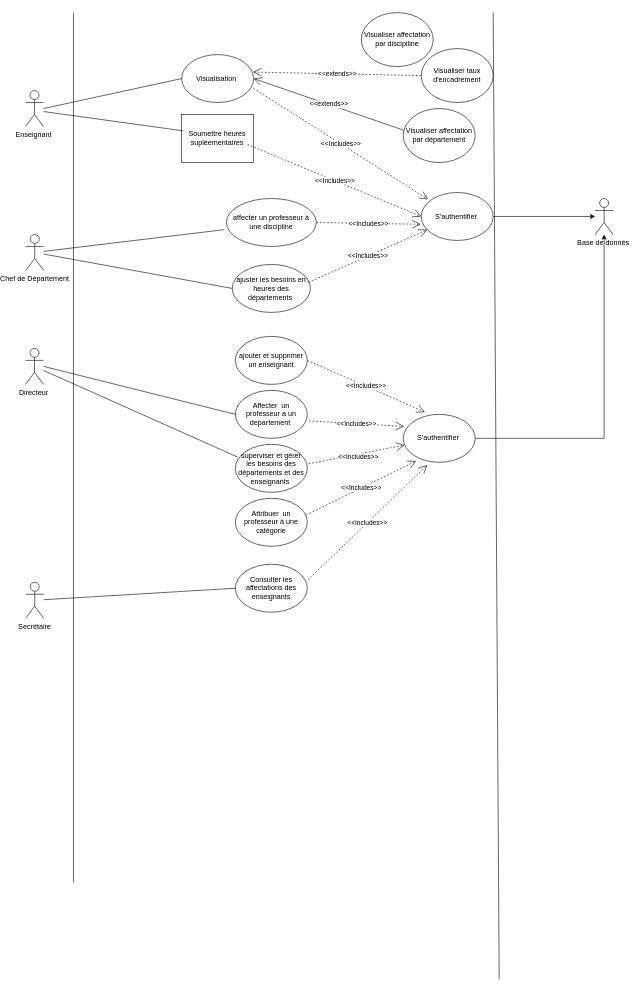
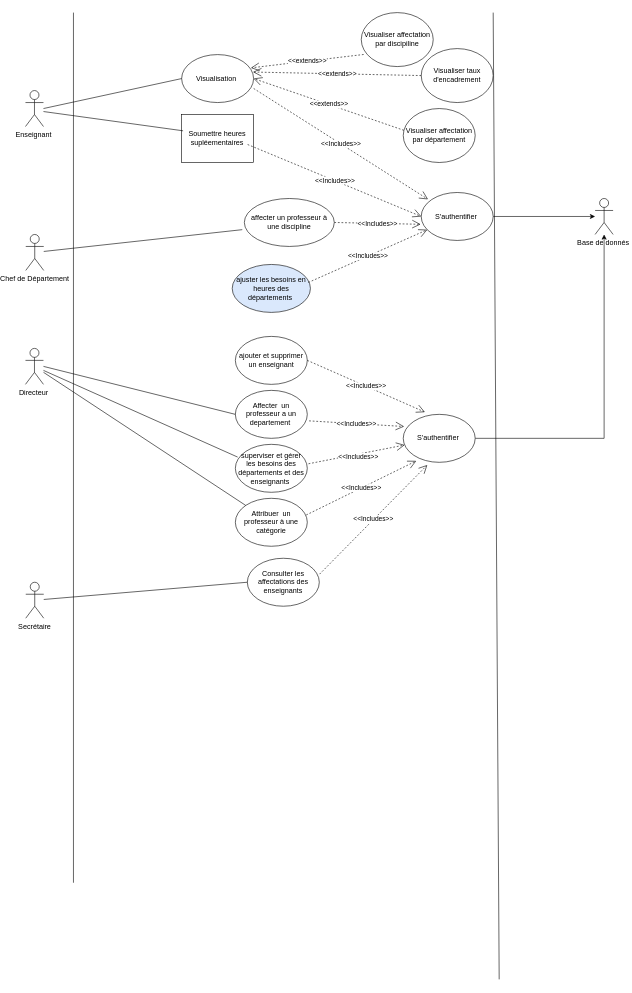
  <mxCell id="0" />
  <mxCell id="1" parent="0" />
  <mxCell id="2" value="" style="endArrow=none;html=1;rounded=0;" parent="1" edge="1"><mxGeometry width="50" height="50" relative="1" as="geometry"><mxPoint x="100" y="1471.143" as="sourcePoint" /><mxPoint x="100" as="targetPoint" y="20" /></mxGeometry></mxCell>
  <mxCell id="3" value="" style="endArrow=none;html=1;rounded=0;" parent="1" edge="1"><mxGeometry width="50" height="50" relative="1" as="geometry"><mxPoint x="810" y="1632.286" as="sourcePoint" /><mxPoint x="800" as="targetPoint" y="20" /></mxGeometry></mxCell>
  <mxCell id="4" style="edgeStyle=orthogonalEdgeStyle;rounded=0;orthogonalLoop=1;jettySize=auto;html=1;" parent="1" source="5" target="14" edge="1"><mxGeometry relative="1" as="geometry" /></mxCell>
  <mxCell id="5" value="S'authentifier&amp;nbsp;" style="ellipse;whiteSpace=wrap;html=1;" parent="1" vertex="1"><mxGeometry x="680" y="320" width="120" height="80" as="geometry" /></mxCell>
  <mxCell id="6" value="Enseignant&amp;nbsp;" style="shape=umlActor;verticalLabelPosition=bottom;verticalAlign=top;html=1;outlineConnect=0;" parent="1" vertex="1"><mxGeometry x="20" y="150" width="30" height="60" as="geometry" /></mxCell>
  <mxCell id="7" value="Visualisation&amp;nbsp;" style="ellipse;whiteSpace=wrap;html=1;" parent="1" vertex="1"><mxGeometry x="280.44" y="90" width="120" height="80" as="geometry" /></mxCell>
  <mxCell id="8" value="" style="endArrow=none;html=1;rounded=0;entryX=0;entryY=0.5;entryDx=0;entryDy=0;" parent="1" target="7" edge="1"><mxGeometry width="50" height="50" relative="1" as="geometry"><mxPoint x="50" y="180" as="sourcePoint" /><mxPoint x="110" as="targetPoint" y="20" /><Array as="points" /></mxGeometry></mxCell>
  <mxCell id="9" value="&amp;lt;&amp;lt;Includes&amp;gt;&amp;gt;" style="endArrow=open;endSize=12;dashed=1;html=1;rounded=0;exitX=1.001;exitY=0.707;exitDx=0;exitDy=0;entryX=0.094;entryY=0.142;entryDx=0;entryDy=0;entryPerimeter=0;exitPerimeter=0;" parent="1" source="7" target="5" edge="1"><mxGeometry width="160" relative="1" as="geometry"><mxPoint x="452.5" y="120" as="sourcePoint" /><mxPoint x="590" y="130" as="targetPoint" /></mxGeometry></mxCell>
  <mxCell id="10" value="Chef de Département&lt;span id=&quot;docs-internal-guid-e1a35a49-7fff-e4c9-f6c8-0cb6b86457b7&quot;&gt;&lt;/span&gt;" style="shape=umlActor;verticalLabelPosition=bottom;verticalAlign=top;html=1;outlineConnect=0;" parent="1" vertex="1"><mxGeometry x="20.44" y="390" width="30" height="60" as="geometry" /></mxCell>
- <mxCell id="11" value="ajuster les besoins en heures des départements&amp;nbsp;" style="ellipse;whiteSpace=wrap;html=1;" parent="1" vertex="1"><mxGeometry x="364.78" y="440" width="130.44" height="80" as="geometry" /></mxCell>
- <mxCell id="12" value="" style="endArrow=none;html=1;rounded=0;entryX=0;entryY=0.5;entryDx=0;entryDy=0;" parent="1" source="10" target="11" edge="1"><mxGeometry width="50" height="50" relative="1" as="geometry"><mxPoint x="280.44" y="570" as="sourcePoint" /><mxPoint x="300.44" y="480" as="targetPoint" /></mxGeometry></mxCell>
+ <mxCell id="11" value="ajuster les besoins en heures des départements&amp;nbsp;" style="ellipse;whiteSpace=wrap;html=1;fillColor=#dae8fc;" parent="1" vertex="1"><mxGeometry x="364.78" y="440" width="130.44" height="80" as="geometry" /></mxCell>
  <mxCell id="13" value="&amp;lt;&amp;lt;Includes&amp;gt;&amp;gt;" style="endArrow=open;endSize=12;dashed=1;html=1;rounded=0;exitX=1;exitY=0.5;exitDx=0;exitDy=0;entryX=-0.008;entryY=0.663;entryDx=0;entryDy=0;entryPerimeter=0;" parent="1" source="40" target="5" edge="1"><mxGeometry width="160" relative="1" as="geometry"><mxPoint x="400.44" y="400" as="sourcePoint" /><mxPoint x="652" y="361" as="targetPoint" /></mxGeometry></mxCell>
  <mxCell id="14" value="Base de donnés&amp;nbsp;" style="shape=umlActor;verticalLabelPosition=bottom;verticalAlign=top;html=1;outlineConnect=0;" parent="1" vertex="1"><mxGeometry x="970" y="330" width="30" height="60" as="geometry" /></mxCell>
  <mxCell id="15" value="&amp;lt;&amp;lt;Includes&amp;gt;&amp;gt;" style="endArrow=open;endSize=12;dashed=1;html=1;rounded=0;exitX=0.974;exitY=0.375;exitDx=0;exitDy=0;exitPerimeter=0;" parent="1" source="11" target="5" edge="1"><mxGeometry width="160" relative="1" as="geometry"><mxPoint x="420.44" y="480" as="sourcePoint" /><mxPoint x="689.56" y="382.56" as="targetPoint" /></mxGeometry></mxCell>
  <mxCell id="16" value="" style="endArrow=none;html=1;rounded=0;entryX=-0.023;entryY=0.65;entryDx=0;entryDy=0;entryPerimeter=0;" parent="1" source="10" target="40" edge="1"><mxGeometry width="50" height="50" relative="1" as="geometry"><mxPoint x="240.44" y="420" as="sourcePoint" /><mxPoint x="250.44" y="400" as="targetPoint" /></mxGeometry></mxCell>
  <mxCell id="17" value="Directeur&amp;nbsp;" style="shape=umlActor;verticalLabelPosition=bottom;verticalAlign=top;html=1;outlineConnect=0;" parent="1" vertex="1"><mxGeometry x="20" y="580" width="30" height="60" as="geometry" /></mxCell>
  <mxCell id="18" value="Affecter&amp;nbsp; un professeur a un departement&amp;nbsp;" style="ellipse;whiteSpace=wrap;html=1;" parent="1" vertex="1"><mxGeometry x="370" y="650" width="120" height="80" as="geometry" /></mxCell>
  <mxCell id="19" value="Attribuer&amp;nbsp; un professeur à une catégorie" style="ellipse;whiteSpace=wrap;html=1;" parent="1" vertex="1"><mxGeometry x="370" y="830" width="120" height="80" as="geometry" /></mxCell>
  <mxCell id="20" value="ajouter et supprimer un enseignant" style="ellipse;whiteSpace=wrap;html=1;" parent="1" vertex="1"><mxGeometry x="370" y="560" width="120" height="80" as="geometry" /></mxCell>
  <mxCell id="21" value="superviser et gérer les besoins des départements et des enseignants&amp;nbsp;" style="ellipse;whiteSpace=wrap;html=1;" parent="1" vertex="1"><mxGeometry x="370" y="740" width="120" height="80" as="geometry" /></mxCell>
  <mxCell id="22" style="edgeStyle=orthogonalEdgeStyle;rounded=0;orthogonalLoop=1;jettySize=auto;html=1;" parent="1" source="23" target="14" edge="1"><mxGeometry relative="1" as="geometry"><mxPoint x="970" y="320" as="targetPoint" /></mxGeometry></mxCell>
  <mxCell id="23" value="S'authentifier&amp;nbsp;" style="ellipse;whiteSpace=wrap;html=1;" parent="1" vertex="1"><mxGeometry x="650" y="690" width="120" height="80" as="geometry" /></mxCell>
  <mxCell id="24" value="&amp;lt;&amp;lt;Includes&amp;gt;&amp;gt;" style="endArrow=open;endSize=12;dashed=1;html=1;rounded=0;exitX=1;exitY=0.5;exitDx=0;exitDy=0;entryX=0.301;entryY=-0.047;entryDx=0;entryDy=0;entryPerimeter=0;" parent="1" source="20" target="23" edge="1"><mxGeometry width="160" relative="1" as="geometry"><mxPoint x="340" y="590.24" as="sourcePoint" /><mxPoint x="659.88" y="660" as="targetPoint" /></mxGeometry></mxCell>
  <mxCell id="25" value="&amp;lt;&amp;lt;Includes&amp;gt;&amp;gt;" style="endArrow=open;endSize=12;dashed=1;html=1;rounded=0;exitX=1.017;exitY=0.405;exitDx=0;exitDy=0;exitPerimeter=0;" parent="1" source="21" target="23" edge="1"><mxGeometry x="0.023" y="-5" width="160" relative="1" as="geometry"><mxPoint x="420" y="790" as="sourcePoint" /><mxPoint x="620" y="700" as="targetPoint" /><mxPoint as="offset" /></mxGeometry></mxCell>
  <mxCell id="26" value="&amp;lt;&amp;lt;Includes&amp;gt;&amp;gt;" style="endArrow=open;endSize=12;dashed=1;html=1;rounded=0;exitX=1.025;exitY=0.636;exitDx=0;exitDy=0;entryX=0.012;entryY=0.253;entryDx=0;entryDy=0;entryPerimeter=0;exitPerimeter=0;" parent="1" source="18" target="23" edge="1"><mxGeometry width="160" relative="1" as="geometry"><mxPoint x="470" y="720" as="sourcePoint" /><mxPoint x="670" y="630" as="targetPoint" /></mxGeometry></mxCell>
  <mxCell id="27" value="Soumettre heures supléementaires" style="whiteSpace=wrap;html=1;rounded=0;" parent="1" vertex="1"><mxGeometry x="280.44" y="190" width="120" height="80" as="geometry" /></mxCell>
  <mxCell id="28" value="Visualiser affectation par discipiline" style="ellipse;whiteSpace=wrap;html=1;" parent="1" vertex="1"><mxGeometry x="580" width="120" height="90" as="geometry" y="20" /></mxCell>
  <mxCell id="29" value="Visualiser taux d'encadrement" style="ellipse;whiteSpace=wrap;html=1;" parent="1" vertex="1"><mxGeometry x="680" y="80" width="120" height="90" as="geometry" /></mxCell>
+ <mxCell id="30" value="&amp;lt;&amp;lt;extends&amp;gt;&amp;gt;" style="endArrow=open;endSize=12;dashed=1;html=1;rounded=0;exitX=0.033;exitY=0.776;exitDx=0;exitDy=0;exitPerimeter=0;entryX=0.963;entryY=0.277;entryDx=0;entryDy=0;entryPerimeter=0;" parent="1" source="28" target="7" edge="1"><mxGeometry width="160" relative="1" as="geometry"><mxPoint x="281" y="-100" as="sourcePoint" /><mxPoint x="420" y="110" as="targetPoint" /></mxGeometry></mxCell>
  <mxCell id="31" value="&amp;lt;&amp;lt;extends&amp;gt;&amp;gt;" style="endArrow=open;endSize=12;dashed=1;html=1;rounded=0;exitX=0;exitY=0.5;exitDx=0;exitDy=0;entryX=0.992;entryY=0.364;entryDx=0;entryDy=0;entryPerimeter=0;" parent="1" source="29" target="7" edge="1"><mxGeometry width="160" relative="1" as="geometry"><mxPoint x="494" y="60" as="sourcePoint" /><mxPoint x="420" y="130" as="targetPoint" /></mxGeometry></mxCell>
  <mxCell id="32" value="" style="endArrow=none;html=1;rounded=0;entryX=0.02;entryY=0.339;entryDx=0;entryDy=0;entryPerimeter=0;" parent="1" target="27" edge="1"><mxGeometry width="50" height="50" relative="1" as="geometry"><mxPoint x="50" y="185" as="sourcePoint" /><mxPoint x="208" y="265" as="targetPoint" /></mxGeometry></mxCell>
  <mxCell id="33" value="Visualiser affectation par département" style="ellipse;whiteSpace=wrap;html=1;" parent="1" vertex="1"><mxGeometry x="650" y="180" width="120" height="90" as="geometry" /></mxCell>
- <mxCell id="34" value="&amp;lt;&amp;lt;extends&amp;gt;&amp;gt;" style="endArrow=open;endSize=12;dashed=0;html=1;rounded=0;exitX=0.008;exitY=0.403;exitDx=0;exitDy=0;entryX=1;entryY=0.5;entryDx=0;entryDy=0;exitPerimeter=0;" parent="1" source="33" target="7" edge="1"><mxGeometry width="160" relative="1" as="geometry"><mxPoint x="670" y="125" as="sourcePoint" /><mxPoint x="419" y="164" as="targetPoint" /></mxGeometry></mxCell>
+ <mxCell id="34" value="&amp;lt;&amp;lt;extends&amp;gt;&amp;gt;" style="endArrow=open;endSize=12;dashed=1;html=1;rounded=0;exitX=0.008;exitY=0.403;exitDx=0;exitDy=0;entryX=1;entryY=0.5;entryDx=0;entryDy=0;exitPerimeter=0;" parent="1" source="33" target="7" edge="1"><mxGeometry width="160" relative="1" as="geometry"><mxPoint x="670" y="125" as="sourcePoint" /><mxPoint x="419" y="164" as="targetPoint" /></mxGeometry></mxCell>
  <mxCell id="35" value="&amp;lt;&amp;lt;Includes&amp;gt;&amp;gt;" style="endArrow=open;endSize=12;dashed=1;html=1;rounded=0;exitX=0.917;exitY=0.625;exitDx=0;exitDy=0;entryX=0;entryY=0.5;entryDx=0;entryDy=0;exitPerimeter=0;" parent="1" source="27" target="5" edge="1"><mxGeometry width="160" relative="1" as="geometry"><mxPoint x="420" y="192" as="sourcePoint" /><mxPoint x="581" y="341" as="targetPoint" /></mxGeometry></mxCell>
+ <mxCell id="36" value="" style="endArrow=none;html=1;rounded=0;" parent="1" source="17" target="19" edge="1"><mxGeometry width="50" height="50" relative="1" as="geometry"><mxPoint x="70" y="621" as="sourcePoint" /><mxPoint x="250" y="630" as="targetPoint" /></mxGeometry></mxCell>
  <mxCell id="37" value="" style="endArrow=none;html=1;rounded=0;entryX=0;entryY=0.5;entryDx=0;entryDy=0;" parent="1" target="18" edge="1"><mxGeometry width="50" height="50" relative="1" as="geometry"><mxPoint x="50" y="610" as="sourcePoint" /><mxPoint x="260" y="640" as="targetPoint" /></mxGeometry></mxCell>
  <mxCell id="38" value="" style="endArrow=none;html=1;rounded=0;entryX=0.032;entryY=0.266;entryDx=0;entryDy=0;entryPerimeter=0;" parent="1" source="17" target="21" edge="1"><mxGeometry width="50" height="50" relative="1" as="geometry"><mxPoint x="90" y="641" as="sourcePoint" /><mxPoint x="370" y="750" as="targetPoint" /></mxGeometry></mxCell>
  <mxCell id="39" value="&amp;lt;&amp;lt;Includes&amp;gt;&amp;gt;" style="endArrow=open;endSize=12;dashed=1;html=1;rounded=0;exitX=0.985;exitY=0.348;exitDx=0;exitDy=0;entryX=0.181;entryY=0.971;entryDx=0;entryDy=0;entryPerimeter=0;exitPerimeter=0;" parent="1" source="19" target="23" edge="1"><mxGeometry width="160" relative="1" as="geometry"><mxPoint x="480" y="880" as="sourcePoint" /><mxPoint x="676" y="966" as="targetPoint" /></mxGeometry></mxCell>
- <mxCell id="40" value="affecter un professeur à une discipline" style="ellipse;whiteSpace=wrap;html=1;" parent="1" vertex="1"><mxGeometry x="355" y="330" width="150" height="80" as="geometry" /></mxCell>
+ <mxCell id="40" value="affecter un professeur à une discipline" style="ellipse;whiteSpace=wrap;html=1;" parent="1" vertex="1"><mxGeometry x="385" y="330" width="150" height="80" as="geometry" /></mxCell>
  <mxCell id="41" value="Secrétaire" style="shape=umlActor;verticalLabelPosition=bottom;verticalAlign=top;html=1;outlineConnect=0;" parent="1" vertex="1"><mxGeometry x="20.44" y="970" width="30" height="60" as="geometry" /></mxCell>
- <mxCell id="42" value="Consulter les affectations des enseignants" style="ellipse;whiteSpace=wrap;html=1;" vertex="1" parent="1"><mxGeometry x="370" y="940" width="120" height="80" as="geometry" /></mxCell>
+ <mxCell id="42" value="Consulter les affectations des enseignants" style="ellipse;whiteSpace=wrap;html=1;" vertex="1" parent="1"><mxGeometry x="390" y="930" width="120" height="80" as="geometry" /></mxCell>
  <mxCell id="43" value="" style="endArrow=none;html=1;rounded=0;entryX=0;entryY=0.5;entryDx=0;entryDy=0;" edge="1" parent="1" source="41" target="42"><mxGeometry width="50" height="50" relative="1" as="geometry"><mxPoint x="-133.5" y="759" as="sourcePoint" /><mxPoint x="203.5" y="981" as="targetPoint" /></mxGeometry></mxCell>
  <mxCell id="44" value="&amp;lt;&amp;lt;Includes&amp;gt;&amp;gt;" style="endArrow=open;endSize=12;dashed=1;html=1;rounded=0;exitX=1.004;exitY=0.331;exitDx=0;exitDy=0;entryX=0.334;entryY=1.056;entryDx=0;entryDy=0;entryPerimeter=0;exitPerimeter=0;" edge="1" parent="1" source="42" target="23"><mxGeometry width="160" relative="1" as="geometry"><mxPoint x="490" y="980" as="sourcePoint" /><mxPoint x="674" y="890" as="targetPoint" /></mxGeometry></mxCell>
